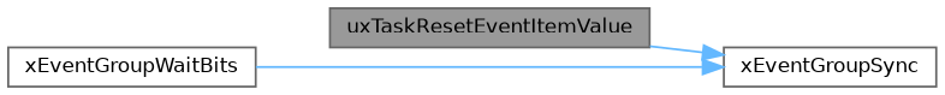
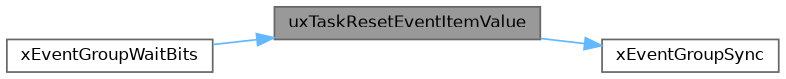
  digraph {
    rankdir=RL
    node [color=grey40 fillcolor=white fontname=Helvetica fontsize=10 shape=box style=filled]
    edge [color=steelblue1 dir=back fontname=Helvetica fontsize=10 labelfontname=Helvetica labelfontsize=10 style=solid]
    n1 [color=gray40 fillcolor=grey60 fontcolor=black height=0.2 label=uxTaskResetEventItemValue width=0.4]
    n2 [height=0.2 label=xEventGroupWaitBits width=0.4]
    n3 [height=0.2 label=xEventGroupSync width=0.4]
-   n3 -> n2
+   n1 -> n2
    n3 -> n1
  }
